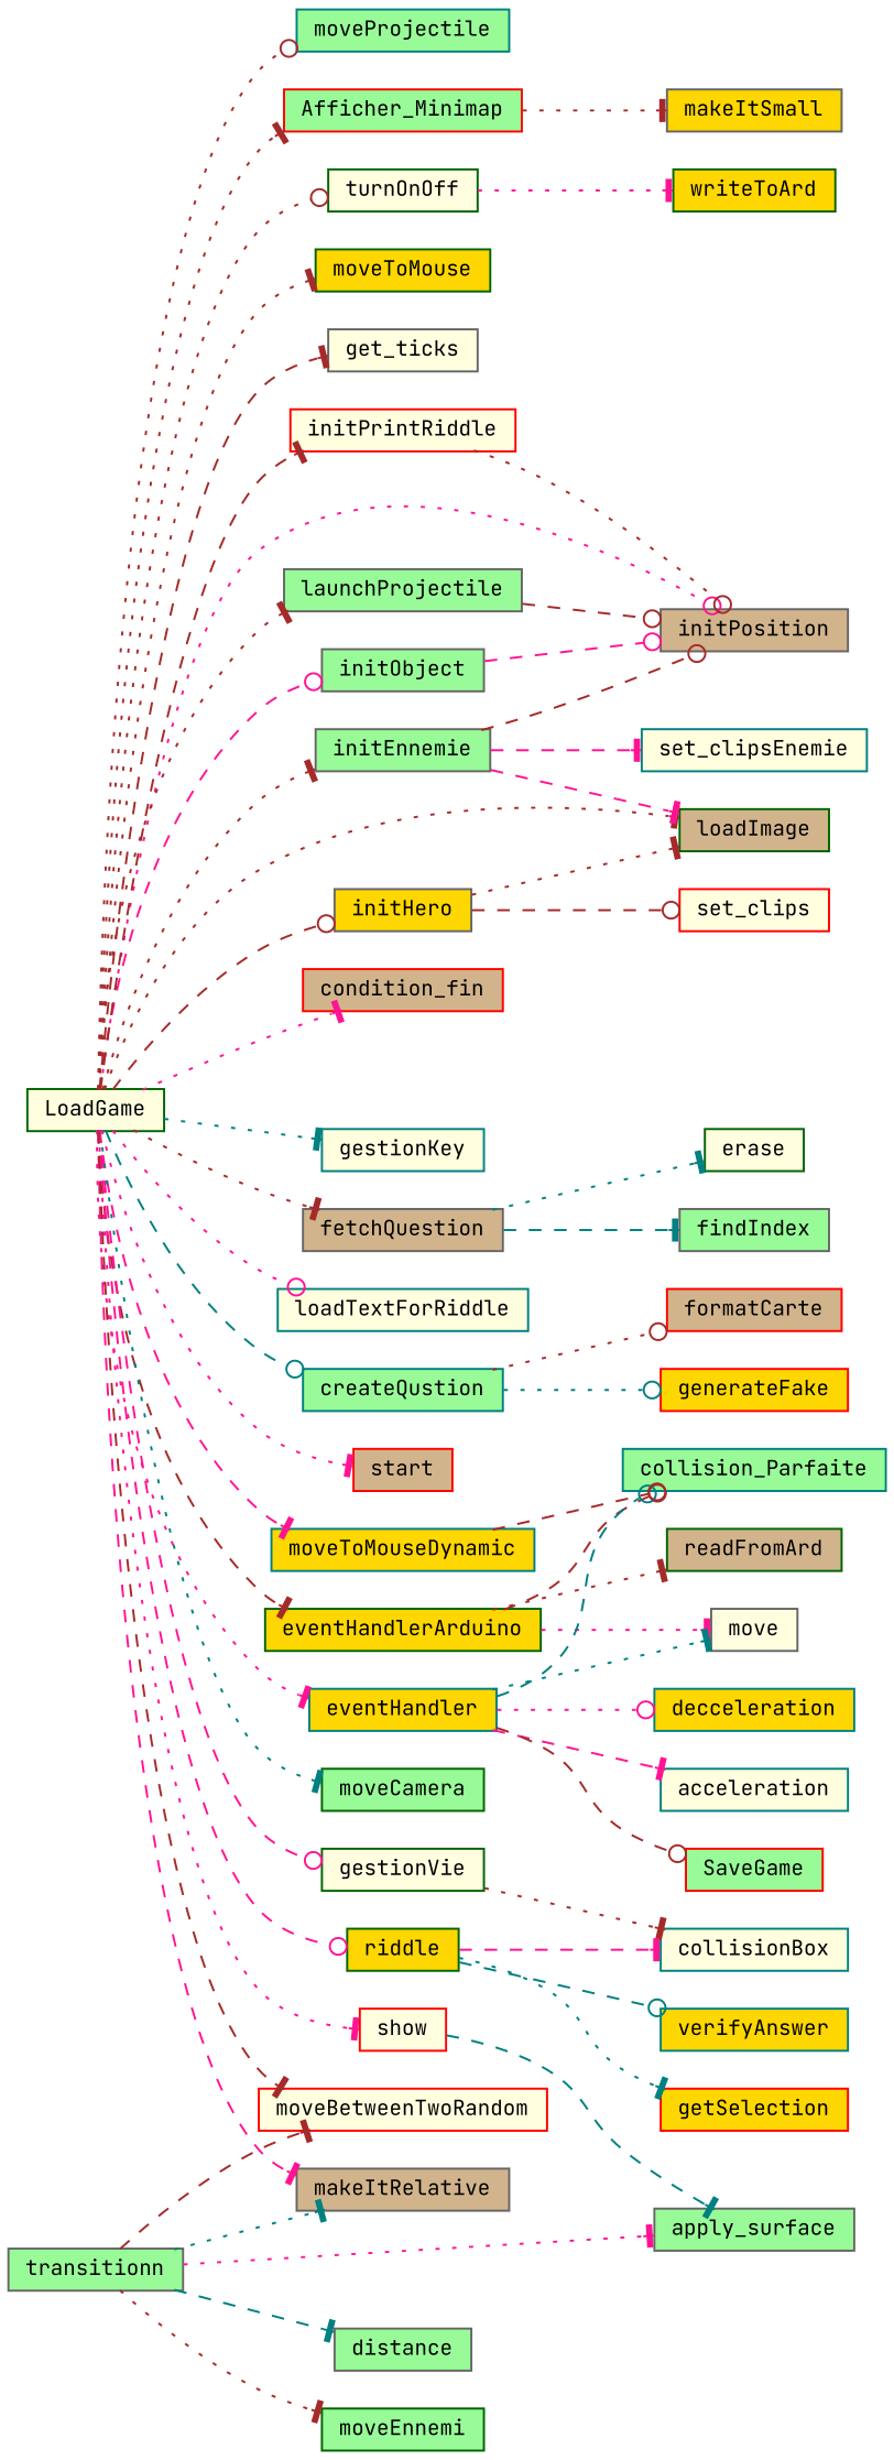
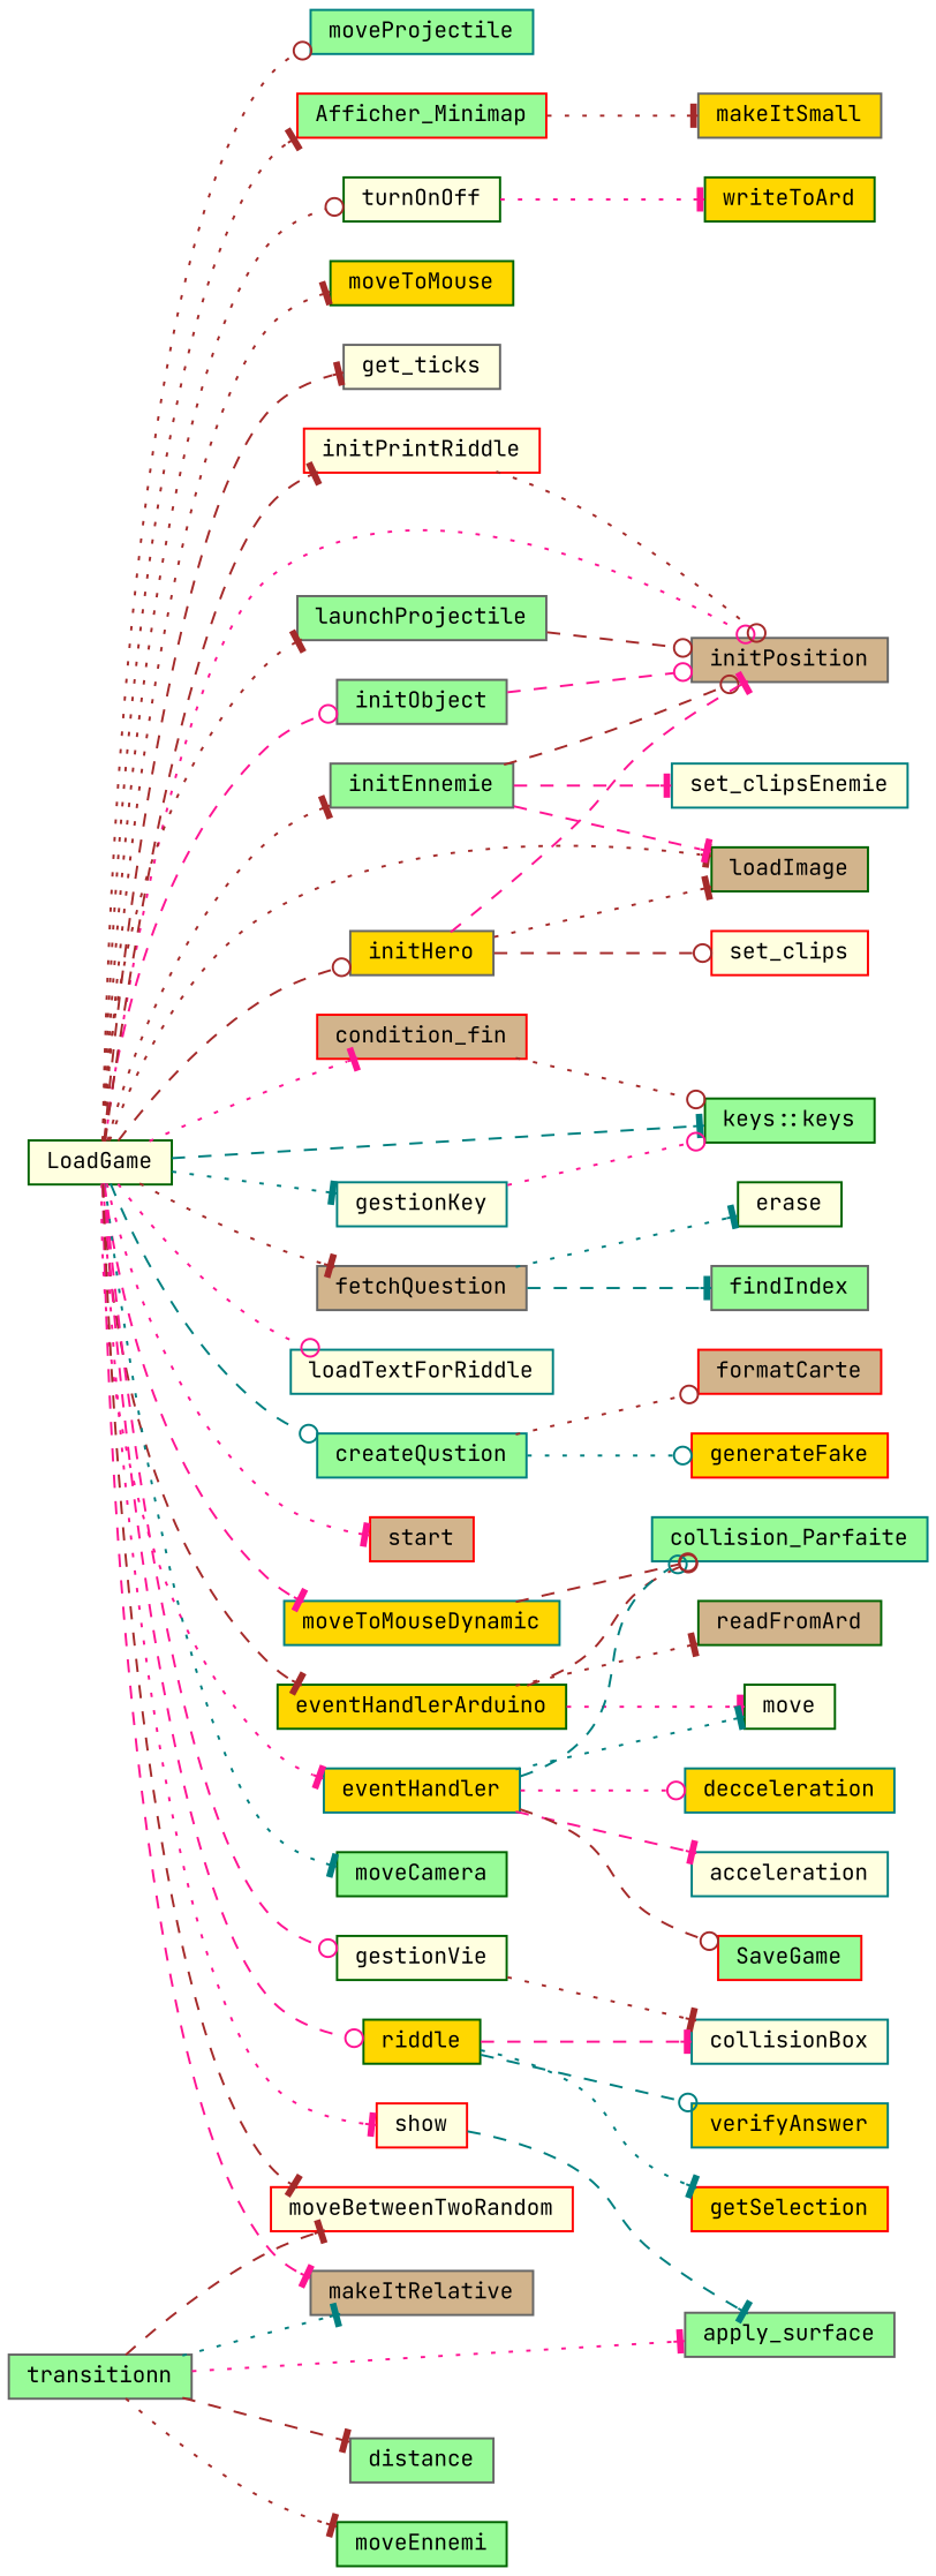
  digraph {
    fontname="JetBrains Mono"
    rankdir=LR
    node [color=darkgreen fillcolor=lightyellow fontname="JetBrains Mono" fontsize=10 shape=record style=filled]
    edge [arrowhead=tee color=brown fontname="JetBrains Mono" fontsize=10 labelfontname=Roboto labelfontsize=10 style=dotted]
    n1 [fontcolor=black height=0.2 label=LoadGame width=0.4]
    n2 [color=gray40 fillcolor=tan height=0.2 label=initPosition width=0.4]
+   n3 [fillcolor=palegreen height=0.2 label="keys::keys" width=0.4]
    n4 [color=gray40 fillcolor=palegreen height=0.2 label=initEnnemie width=0.4]
    n5 [fillcolor=tan height=0.2 label=loadImage width=0.4]
    n6 [color=gray40 fillcolor=palegreen height=0.2 label=launchProjectile width=0.4]
    n7 [color=gray40 fillcolor=gold height=0.2 label=initHero width=0.4]
    n8 [color=gray40 fillcolor=palegreen height=0.2 label=initObject width=0.4]
    n9 [color=gray40 fillcolor=tan height=0.2 label=fetchQuestion width=0.4]
    n10 [color=teal height=0.2 label=loadTextForRiddle width=0.4]
    n11 [color=red height=0.2 label=initPrintRiddle width=0.4]
    n12 [color=teal fillcolor=palegreen height=0.2 label=createQustion width=0.4]
    n13 [color=red fillcolor=tan height=0.2 label=start width=0.4]
    n14 [fillcolor=gold height=0.2 label=eventHandlerArduino width=0.4]
    n15 [color=teal fillcolor=gold height=0.2 label=eventHandler width=0.4]
    n16 [color=teal fillcolor=gold height=0.2 label=moveToMouseDynamic width=0.4]
    n17 [fillcolor=palegreen height=0.2 label=moveCamera width=0.4]
    n18 [height=0.2 label=gestionVie width=0.4]
    n19 [color=gray40 fillcolor=tan height=0.2 label=makeItRelative width=0.4]
    n20 [color=teal fillcolor=palegreen height=0.2 label=moveProjectile width=0.4]
    n21 [color=red fillcolor=palegreen height=0.2 label=Afficher_Minimap width=0.4]
    n22 [color=red height=0.2 label=show width=0.4]
    n23 [fillcolor=gold height=0.2 label=riddle width=0.4]
    n24 [height=0.2 label=turnOnOff width=0.4]
    n25 [color=teal height=0.2 label=gestionKey width=0.4]
    n26 [fillcolor=gold height=0.2 label=moveToMouse width=0.4]
    n27 [color=gray40 height=0.2 label=get_ticks width=0.4]
    n28 [color=red fillcolor=tan height=0.2 label=condition_fin width=0.4]
    n29 [color=red height=0.2 label=moveBetweenTwoRandom width=0.4]
    n30 [color=teal height=0.2 label=set_clipsEnemie width=0.4]
    n31 [color=red height=0.2 label=set_clips width=0.4]
    n32 [color=gray40 fillcolor=palegreen height=0.2 label=findIndex width=0.4]
    n33 [height=0.2 label=erase width=0.4]
    n34 [color=red fillcolor=gold height=0.2 label=generateFake width=0.4]
    n35 [color=red fillcolor=tan height=0.2 label=formatCarte width=0.4]
    n36 [fillcolor=tan height=0.2 label=readFromArd width=0.4]
    n37 [color=teal fillcolor=palegreen height=0.2 label=collision_Parfaite width=0.4]
-   n38 [color=gray40 height=0.2 label=move width=0.4]
+   n38 [height=0.2 label=move width=0.4]
    n39 [color=teal height=0.2 label=acceleration width=0.4]
    n40 [color=red fillcolor=palegreen height=0.2 label=SaveGame width=0.4]
    n41 [color=teal fillcolor=gold height=0.2 label=decceleration width=0.4]
    n42 [color=teal height=0.2 label=collisionBox width=0.4]
    n43 [color=gray40 fillcolor=gold height=0.2 label=makeItSmall width=0.4]
    n44 [color=gray40 fillcolor=palegreen height=0.2 label=transitionn width=0.4]
    n45 [color=gray40 fillcolor=palegreen height=0.2 label=distance width=0.4]
    n46 [fillcolor=palegreen height=0.2 label=moveEnnemi width=0.4]
    n47 [color=gray40 fillcolor=palegreen height=0.2 label=apply_surface width=0.4]
    n48 [color=red fillcolor=gold height=0.2 label=getSelection width=0.4]
    n49 [color=teal fillcolor=gold height=0.2 label=verifyAnswer width=0.4]
    n50 [fillcolor=gold height=0.2 label=writeToArd width=0.4]
    n1 -> n2 [arrowhead=odot color=deeppink]
+   n1 -> n3 [color=teal style=dashed]
    n1 -> n4
    n1 -> n5
    n1 -> n6
    n1 -> n7 [arrowhead=odot style=dashed]
    n1 -> n8 [arrowhead=odot color=deeppink style=dashed]
    n1 -> n9
    n1 -> n10 [arrowhead=odot color=deeppink]
    n1 -> n11 [style=dashed]
    n1 -> n12 [arrowhead=odot color=teal style=dashed]
    n1 -> n13 [color=deeppink]
    n1 -> n14 [style=dashed]
    n1 -> n15 [color=deeppink]
    n1 -> n16 [color=deeppink style=dashed]
    n1 -> n17 [color=teal]
    n1 -> n18 [arrowhead=odot color=deeppink style=dashed]
    n1 -> n19 [color=deeppink style=dashed]
    n1 -> n20 [arrowhead=odot]
    n1 -> n21
    n1 -> n22 [color=deeppink]
    n1 -> n23 [arrowhead=odot color=deeppink style=dashed]
    n1 -> n24 [arrowhead=odot]
    n1 -> n25 [color=teal]
    n1 -> n26
    n1 -> n27 [style=dashed]
    n1 -> n28 [color=deeppink]
    n1 -> n29 [style=dashed]
    n4 -> n2 [arrowhead=odot style=dashed]
    n4 -> n5 [color=deeppink style=dashed]
    n4 -> n30 [color=deeppink style=dashed]
    n6 -> n2 [arrowhead=odot style=dashed]
+   n7 -> n2 [color=deeppink style=dashed]
    n7 -> n5
    n7 -> n31 [arrowhead=odot style=dashed]
    n8 -> n2 [arrowhead=odot color=deeppink style=dashed]
    n9 -> n32 [color=teal style=dashed]
    n9 -> n33 [color=teal]
    n11 -> n2 [arrowhead=odot]
    n12 -> n34 [arrowhead=odot color=teal]
    n12 -> n35 [arrowhead=odot]
    n14 -> n36
    n14 -> n37 [arrowhead=odot style=dashed]
    n14 -> n38 [color=deeppink]
    n15 -> n37 [arrowhead=odot color=teal style=dashed]
    n15 -> n38 [color=teal]
    n15 -> n39 [color=deeppink style=dashed]
    n15 -> n40 [arrowhead=odot style=dashed]
    n15 -> n41 [arrowhead=odot color=deeppink]
    n16 -> n37 [arrowhead=odot style=dashed]
    n18 -> n42
    n21 -> n43
    n22 -> n47 [color=teal style=dashed]
    n23 -> n42 [color=deeppink style=dashed]
    n23 -> n48 [color=teal]
    n23 -> n49 [arrowhead=odot color=teal style=dashed]
    n24 -> n50 [color=deeppink]
+   n25 -> n3 [arrowhead=odot color=deeppink]
+   n28 -> n3 [arrowhead=odot]
    n44 -> n19 [color=teal]
    n44 -> n29 [style=dashed]
-   n44 -> n45 [color=teal style=dashed]
+   n44 -> n45 [style=dashed]
    n44 -> n46
    n44 -> n47 [color=deeppink]
  }
